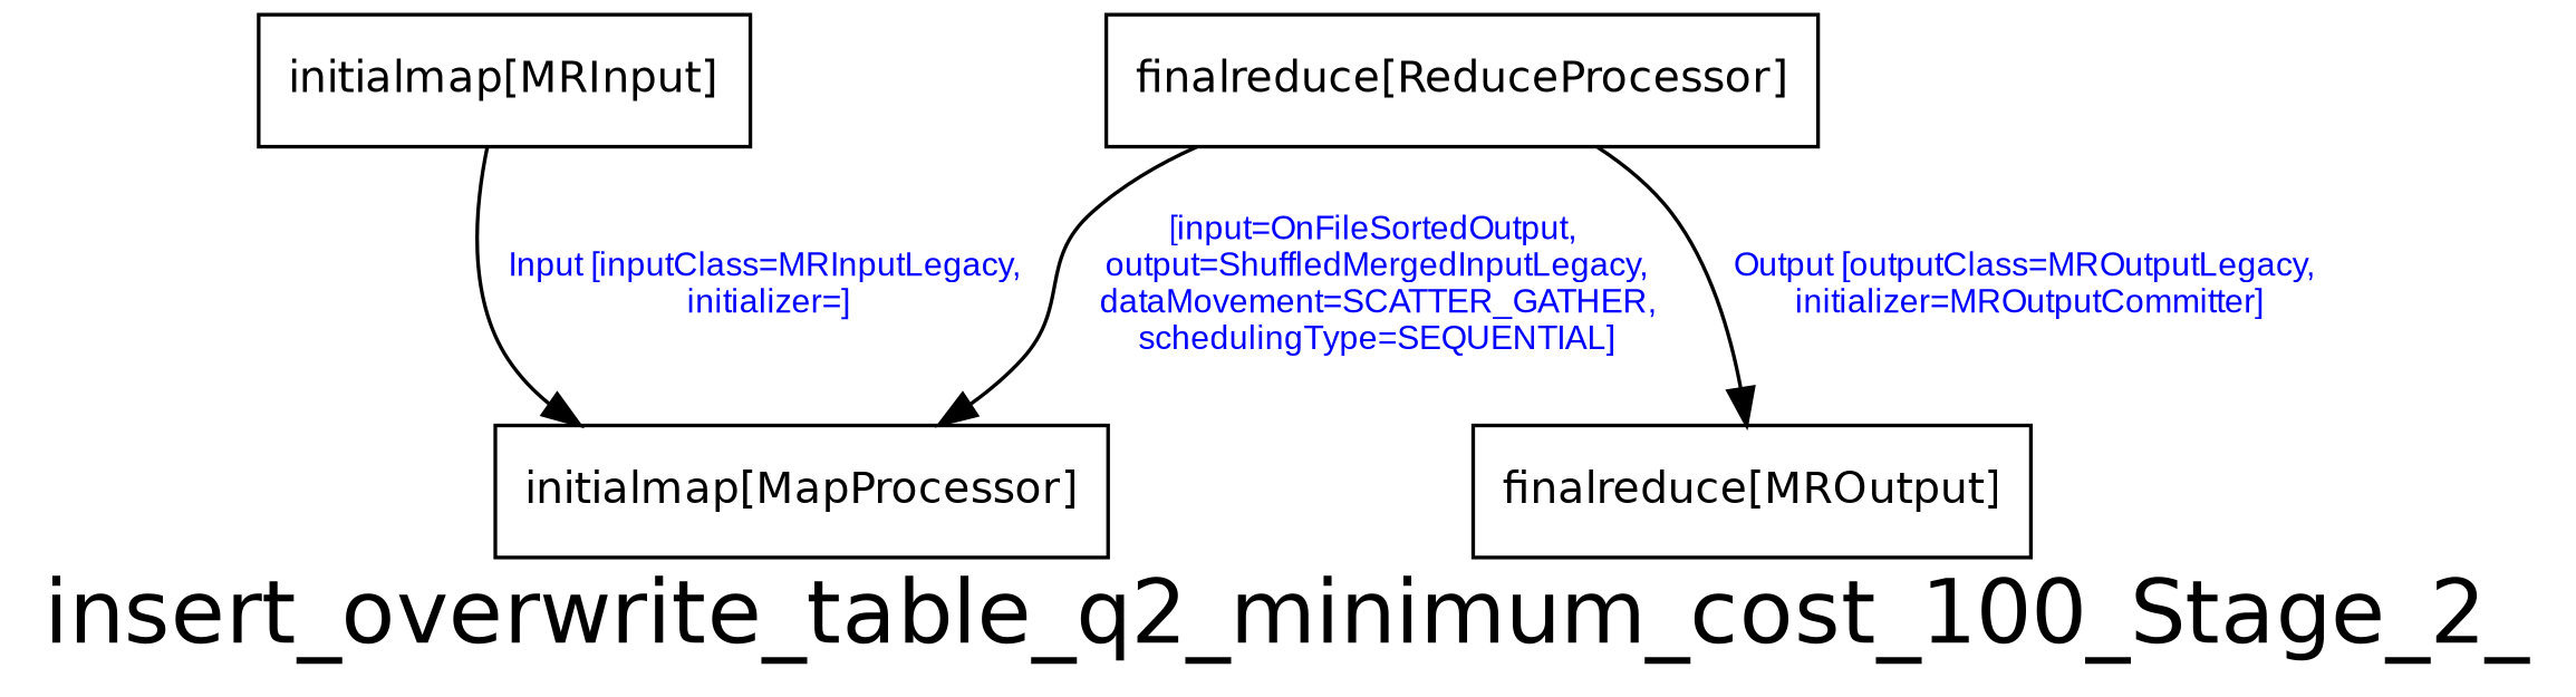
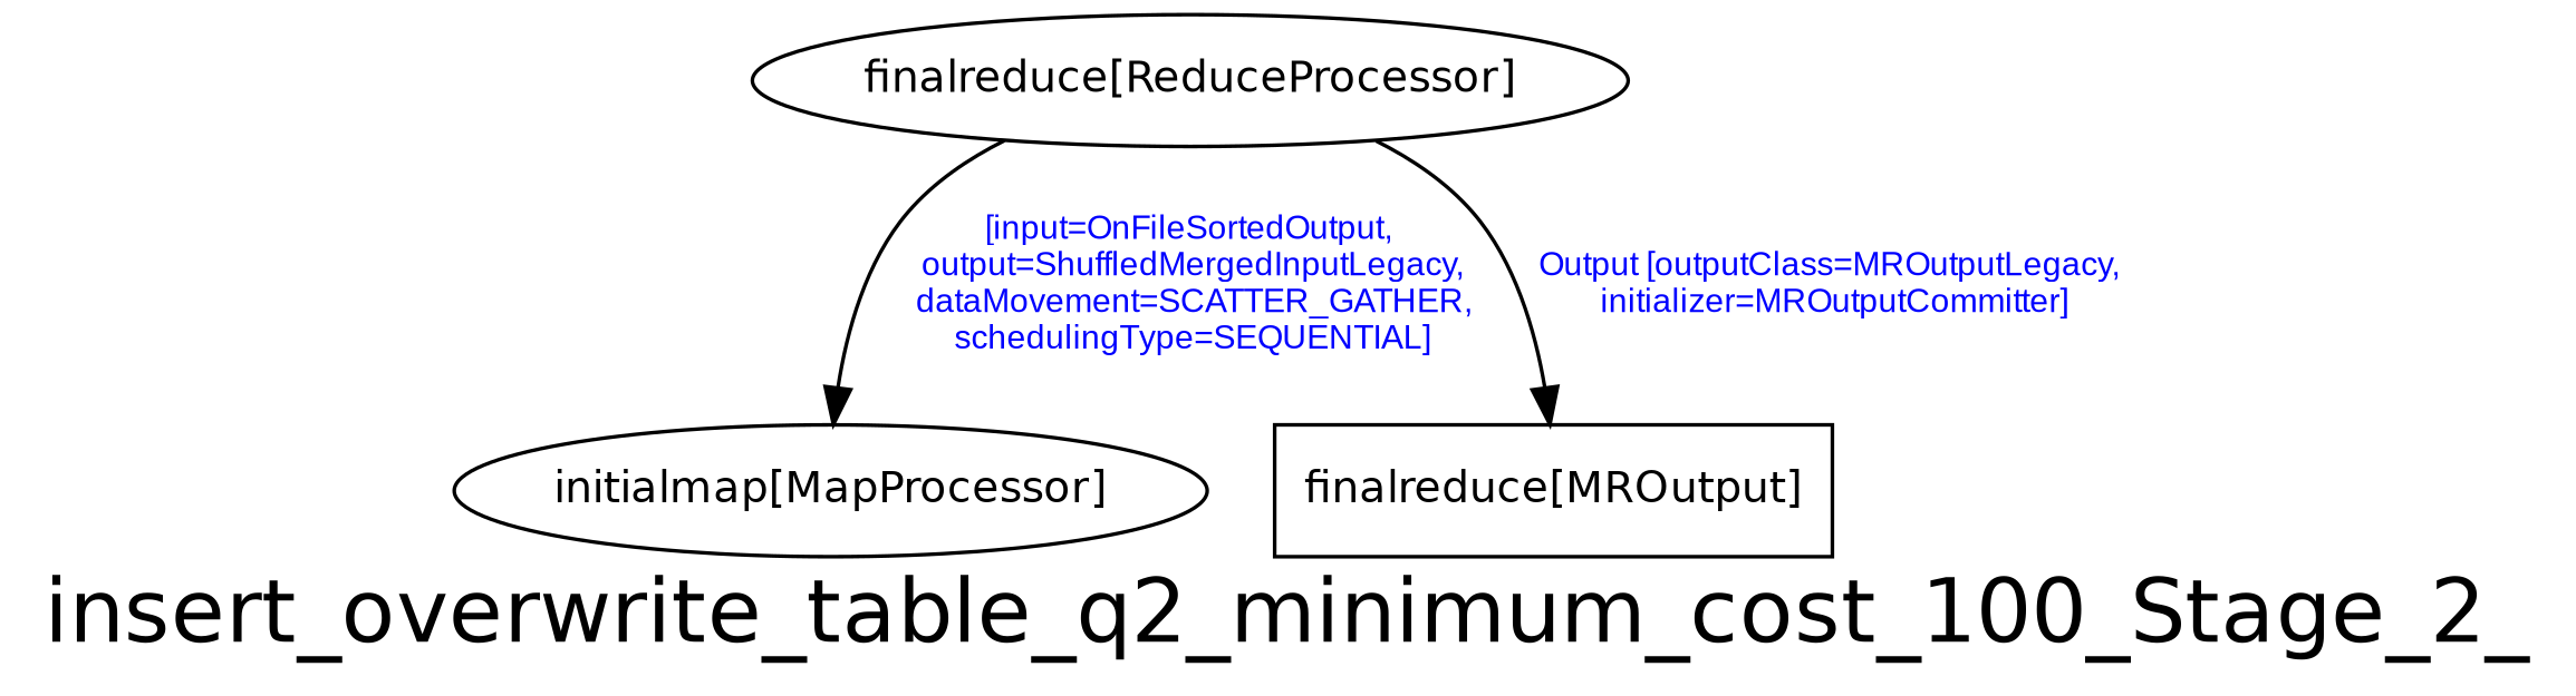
  digraph {
    fontname=Helvetica
    fontsize=24
    label=insert_overwrite_table_q2_minimum_cost_100_Stage_2_
    node [fontname=Helvetica fontsize=12]
    edge [fontcolor=blue fontname=Arial fontsize=9]
-   n1 [label="initialmap[MRInput]" shape=box]
-   n2 [label="initialmap[MapProcessor]" shape=box]
-   n3 [label="finalreduce[ReduceProcessor]" shape=box]
+   n2 [label="initialmap[MapProcessor]"]
+   n3 [label="finalreduce[ReduceProcessor]"]
    n4 [label="finalreduce[MROutput]" shape=box]
-   n1 -> n2 [label="Input [inputClass=MRInputLegacy,\n initializer=]"]
    n3 -> n2 [label="[input=OnFileSortedOutput,\n output=ShuffledMergedInputLegacy,\n dataMovement=SCATTER_GATHER,\n schedulingType=SEQUENTIAL]"]
    n3 -> n4 [label="Output [outputClass=MROutputLegacy,\n initializer=MROutputCommitter]"]
  }
